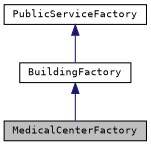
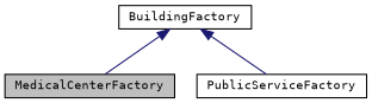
  digraph {
    fontname="DejaVu Sans Mono"
    node [color=black fillcolor=white fontname="DejaVu Sans Mono" fontsize=10 shape=record style=filled]
    edge [color=midnightblue dir=back fontname="DejaVu Sans Mono" fontsize=10 labelfontname=Helvetica labelfontsize=10 style=solid]
    n1 [fillcolor=grey75 fontcolor=black height=0.2 label=MedicalCenterFactory width=0.4]
    n2 [height=0.2 label=PublicServiceFactory width=0.4]
    n3 [height=0.2 label=BuildingFactory width=0.4]
    n3 -> n1
-   n2 -> n3
+   n3 -> n2
  }
